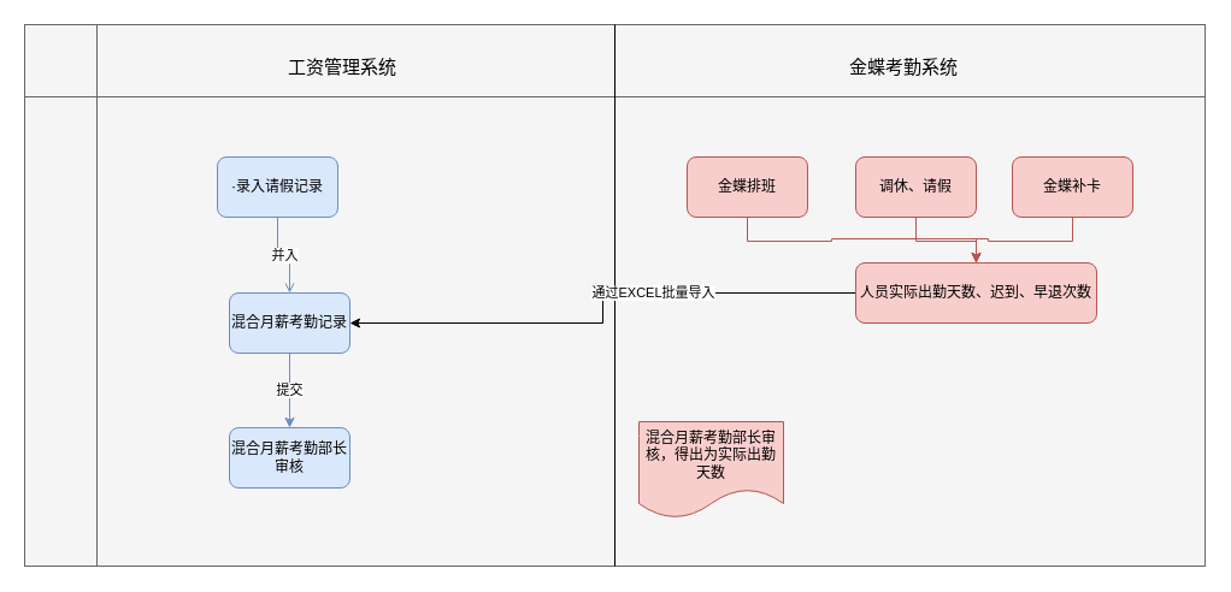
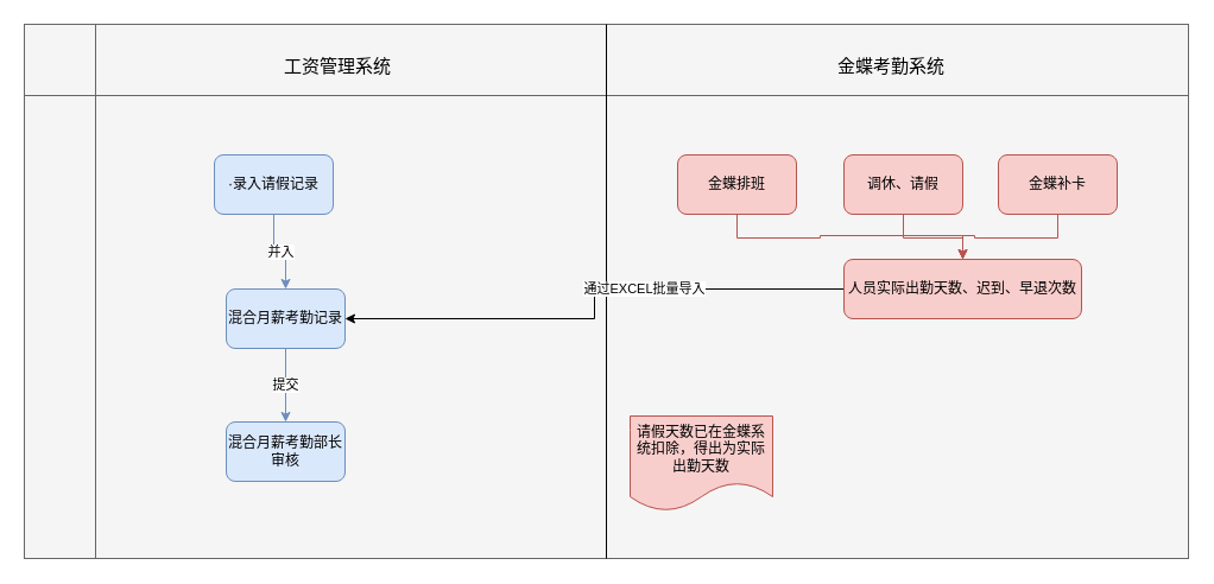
  <mxCell id="0" />
  <mxCell id="1" parent="0" />
  <mxCell id="2" value="" style="shape=internalStorage;whiteSpace=wrap;html=1;backgroundOutline=1;dx=60;dy=60;fillColor=#f5f5f5;strokeColor=#666666;fontColor=#333333;" vertex="1" parent="1"><mxGeometry x="20" y="20" width="980" height="450" as="geometry" /></mxCell>
  <mxCell id="3" value="" style="endArrow=none;html=1;rounded=0;entryX=0.5;entryY=0;entryDx=0;entryDy=0;exitX=0.5;exitY=1;exitDx=0;exitDy=0;" edge="1" parent="1" source="2" target="2"><mxGeometry width="50" height="50" relative="1" as="geometry"><mxPoint x="320" y="250" as="sourcePoint" /><mxPoint x="370" y="200" as="targetPoint" /></mxGeometry></mxCell>
- <mxCell id="4" value="并入" style="edgeStyle=orthogonalEdgeStyle;rounded=0;orthogonalLoop=1;jettySize=auto;html=1;exitX=0.5;exitY=1;exitDx=0;exitDy=0;fillColor=#dae8fc;strokeColor=#6c8ebf;endArrow=open;" edge="1" parent="1" source="5" target="15"><mxGeometry relative="1" as="geometry" /></mxCell>
+ <mxCell id="4" value="并入" style="edgeStyle=orthogonalEdgeStyle;rounded=0;orthogonalLoop=1;jettySize=auto;html=1;exitX=0.5;exitY=1;exitDx=0;exitDy=0;fillColor=#dae8fc;strokeColor=#6c8ebf;" edge="1" parent="1" source="5" target="15"><mxGeometry relative="1" as="geometry" /></mxCell>
  <mxCell id="5" value="·录入请假记录" style="rounded=1;whiteSpace=wrap;html=1;fillColor=#dae8fc;strokeColor=#6c8ebf;" vertex="1" parent="1"><mxGeometry x="180" y="130" width="100" height="50" as="geometry" /></mxCell>
  <mxCell id="6" style="edgeStyle=orthogonalEdgeStyle;rounded=0;orthogonalLoop=1;jettySize=auto;html=1;exitX=0.5;exitY=1;exitDx=0;exitDy=0;fillColor=#f8cecc;strokeColor=#b85450;" edge="1" parent="1" source="7" target="9"><mxGeometry relative="1" as="geometry" /></mxCell>
  <mxCell id="7" value="金蝶排班" style="rounded=1;whiteSpace=wrap;html=1;fillColor=#f8cecc;strokeColor=#b85450;" vertex="1" parent="1"><mxGeometry x="570" y="130" width="100" height="50" as="geometry" /></mxCell>
  <mxCell id="8" value="通过EXCEL批量导入" style="edgeStyle=orthogonalEdgeStyle;rounded=0;orthogonalLoop=1;jettySize=auto;html=1;exitX=0;exitY=0.5;exitDx=0;exitDy=0;entryX=1;entryY=0.5;entryDx=0;entryDy=0;" edge="1" parent="1" source="9" target="15"><mxGeometry x="-0.243" relative="1" as="geometry"><mxPoint as="offset" /></mxGeometry></mxCell>
  <mxCell id="9" value="人员实际出勤天数、迟到、早退次数" style="rounded=1;whiteSpace=wrap;html=1;fillColor=#f8cecc;strokeColor=#b85450;" vertex="1" parent="1"><mxGeometry x="710" y="218" width="200" height="50" as="geometry" /></mxCell>
  <mxCell id="10" style="edgeStyle=orthogonalEdgeStyle;rounded=0;orthogonalLoop=1;jettySize=auto;html=1;exitX=0.5;exitY=1;exitDx=0;exitDy=0;entryX=0.5;entryY=0;entryDx=0;entryDy=0;fillColor=#f8cecc;strokeColor=#b85450;" edge="1" parent="1" source="11" target="9"><mxGeometry relative="1" as="geometry"><mxPoint x="760" y="230" as="targetPoint" /></mxGeometry></mxCell>
  <mxCell id="11" value="金蝶补卡" style="rounded=1;whiteSpace=wrap;html=1;fillColor=#f8cecc;strokeColor=#b85450;" vertex="1" parent="1"><mxGeometry x="840" y="130" width="100" height="50" as="geometry" /></mxCell>
  <mxCell id="12" style="edgeStyle=orthogonalEdgeStyle;rounded=0;orthogonalLoop=1;jettySize=auto;html=1;exitX=0.5;exitY=1;exitDx=0;exitDy=0;entryX=0.5;entryY=0;entryDx=0;entryDy=0;fillColor=#f8cecc;strokeColor=#b85450;" edge="1" parent="1" source="13" target="9"><mxGeometry relative="1" as="geometry" /></mxCell>
  <mxCell id="13" value="调休、请假" style="rounded=1;whiteSpace=wrap;html=1;fillColor=#f8cecc;strokeColor=#b85450;" vertex="1" parent="1"><mxGeometry x="710" y="130" width="100" height="50" as="geometry" /></mxCell>
  <mxCell id="14" value="提交" style="edgeStyle=orthogonalEdgeStyle;rounded=0;orthogonalLoop=1;jettySize=auto;html=1;exitX=0.5;exitY=1;exitDx=0;exitDy=0;entryX=0.5;entryY=0;entryDx=0;entryDy=0;fillColor=#dae8fc;strokeColor=#6c8ebf;" edge="1" parent="1" source="15" target="16"><mxGeometry relative="1" as="geometry" /></mxCell>
  <mxCell id="15" value="混合月薪考勤记录" style="rounded=1;whiteSpace=wrap;html=1;fillColor=#dae8fc;strokeColor=#6c8ebf;" vertex="1" parent="1"><mxGeometry x="190" y="243" width="100" height="50" as="geometry" /></mxCell>
  <mxCell id="16" value="混合月薪考勤部长审核" style="rounded=1;whiteSpace=wrap;html=1;fillColor=#dae8fc;strokeColor=#6c8ebf;" vertex="1" parent="1"><mxGeometry x="190" y="355" width="100" height="50" as="geometry" /></mxCell>
  <mxCell id="17" value="工资管理系统" style="text;html=1;strokeColor=none;fillColor=none;align=center;verticalAlign=middle;whiteSpace=wrap;rounded=0;fontSize=15;" vertex="1" parent="1"><mxGeometry x="224" y="40" width="120" height="30" as="geometry" /></mxCell>
  <mxCell id="18" value="金蝶考勤系统" style="text;html=1;strokeColor=none;fillColor=none;align=center;verticalAlign=middle;whiteSpace=wrap;rounded=0;fontSize=15;" vertex="1" parent="1"><mxGeometry x="690" y="40" width="120" height="30" as="geometry" /></mxCell>
- <mxCell id="19" value="混合月薪考勤部长审核，得出为实际出勤天数" style="shape=document;whiteSpace=wrap;html=1;boundedLbl=1;fillColor=#f8cecc;strokeColor=#b85450;" vertex="1" parent="1"><mxGeometry x="530" y="350" width="120" height="80" as="geometry" /></mxCell>
+ <mxCell id="19" value="请假天数已在金蝶系统扣除，得出为实际出勤天数" style="shape=document;whiteSpace=wrap;html=1;boundedLbl=1;fillColor=#f8cecc;strokeColor=#b85450;" vertex="1" parent="1"><mxGeometry x="530" y="350" width="120" height="80" as="geometry" /></mxCell>
